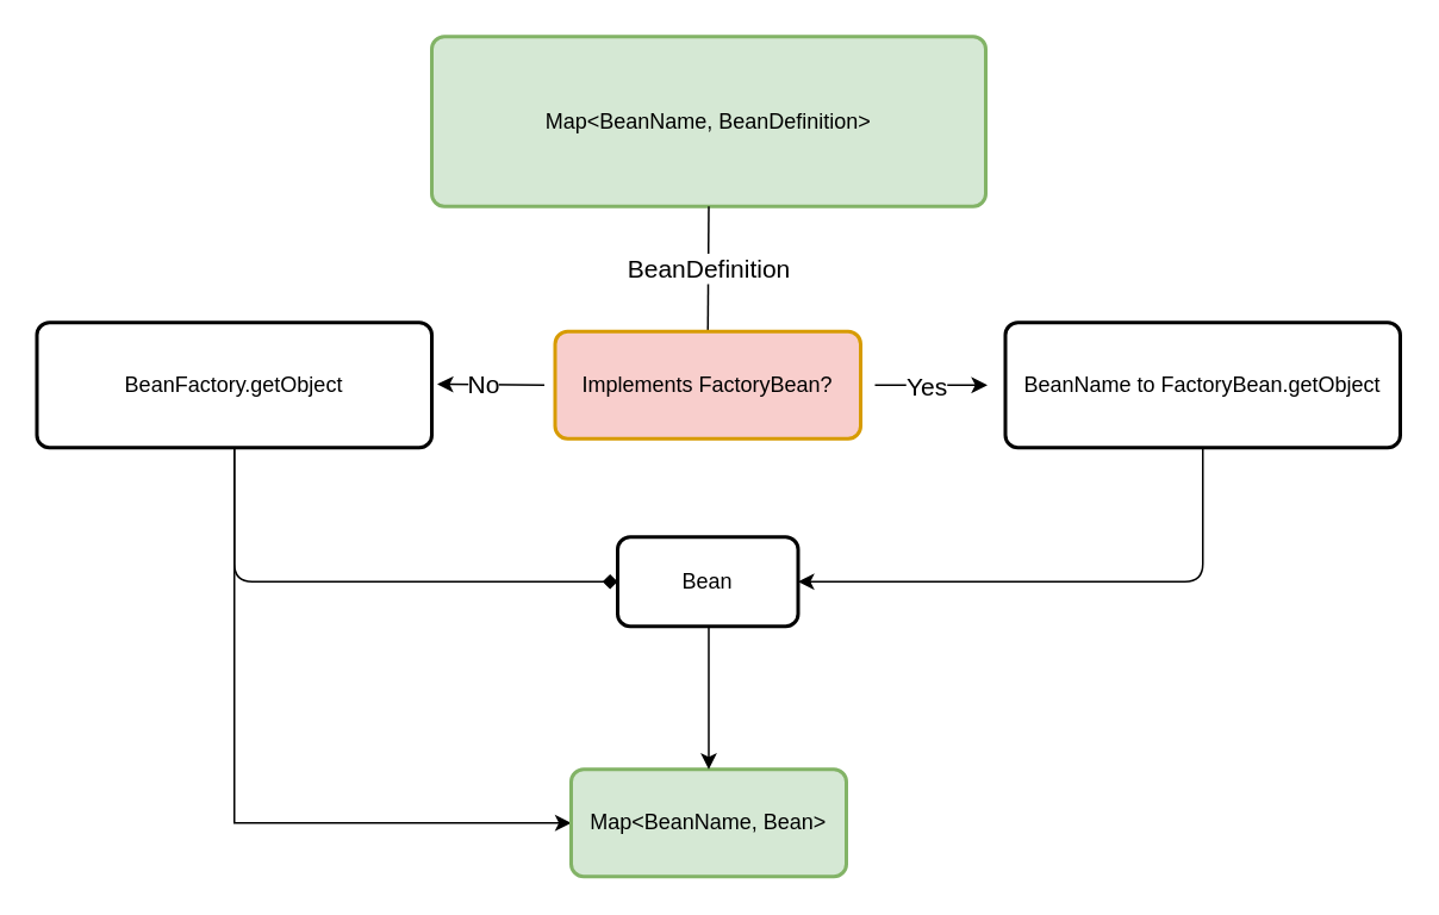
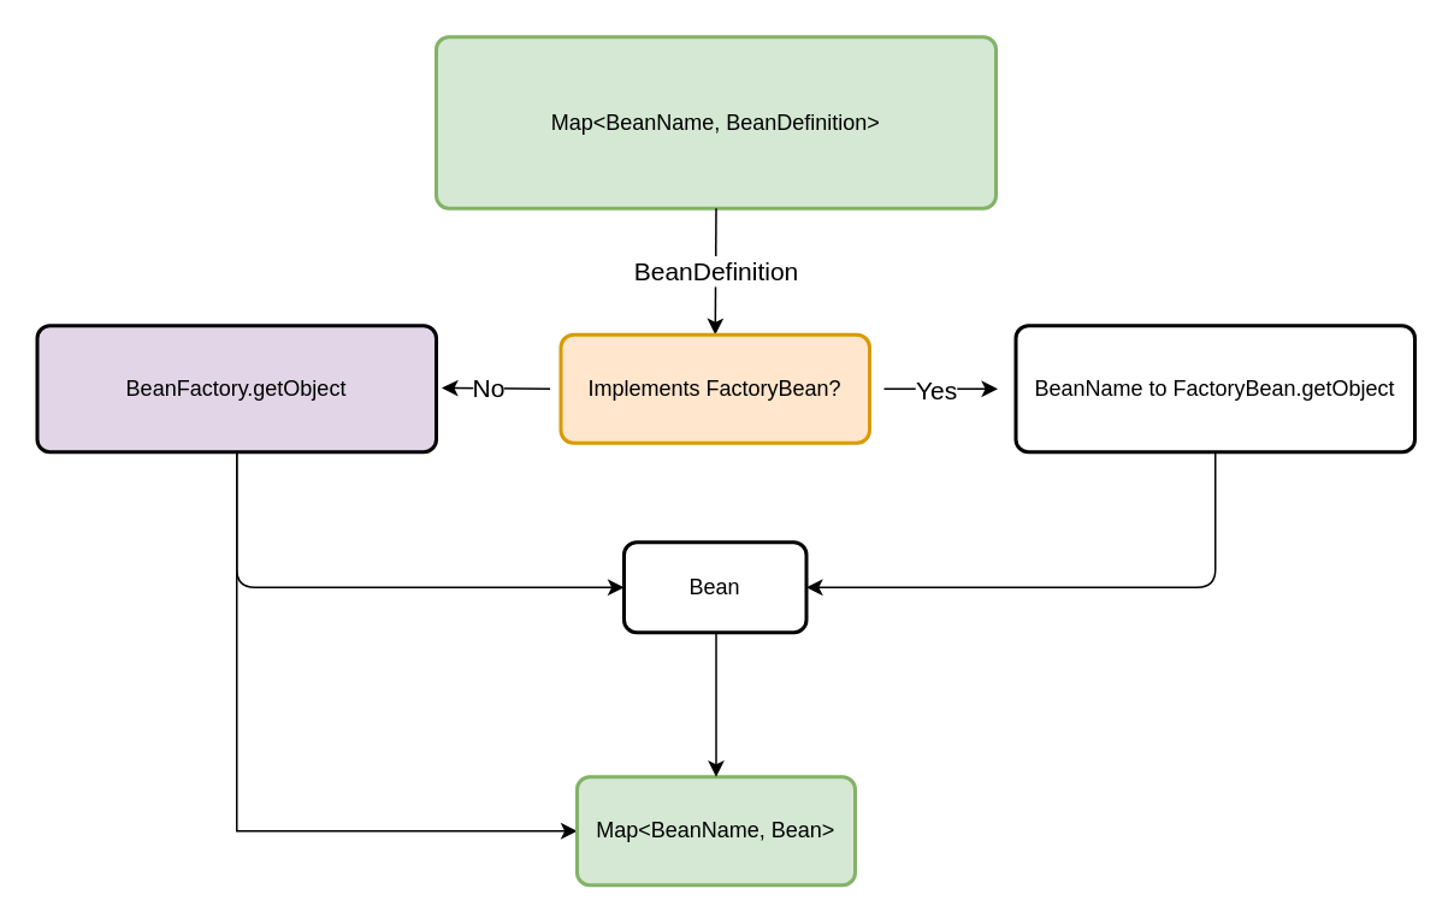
  <mxCell id="0" />
  <mxCell id="1" parent="0" />
  <mxCell id="2" value="Map&amp;lt;BeanName, BeanDefinition&amp;gt;" style="rounded=1;whiteSpace=wrap;html=1;absoluteArcSize=1;arcSize=14;strokeWidth=2;fillColor=#d5e8d4;strokeColor=#82b366;" vertex="1" parent="1"><mxGeometry x="241" y="20" width="310" height="95" as="geometry" /></mxCell>
- <mxCell id="3" value="BeanDefinition" style="endArrow=none;html=1;rounded=0;fontSize=14;entryX=0.5;entryY=0;entryDx=0;entryDy=0;exitX=0.5;exitY=1;exitDx=0;exitDy=0;" edge="1" parent="1" source="2" target="4"><mxGeometry width="50" height="50" relative="1" as="geometry"><mxPoint x="395" y="100" as="sourcePoint" /><mxPoint x="395" y="210" as="targetPoint" /></mxGeometry></mxCell>
- <mxCell id="4" value="Implements FactoryBean?" style="rounded=1;whiteSpace=wrap;html=1;absoluteArcSize=1;arcSize=14;strokeWidth=2;fillColor=#f8cecc;strokeColor=#d79b00;" vertex="1" parent="1"><mxGeometry x="310" y="185" width="171" height="60" as="geometry" /></mxCell>
+ <mxCell id="3" value="BeanDefinition" style="endArrow=classic;html=1;rounded=0;fontSize=14;entryX=0.5;entryY=0;entryDx=0;entryDy=0;exitX=0.5;exitY=1;exitDx=0;exitDy=0;" edge="1" parent="1" source="2" target="4"><mxGeometry width="50" height="50" relative="1" as="geometry"><mxPoint x="395" y="100" as="sourcePoint" /><mxPoint x="395" y="210" as="targetPoint" /></mxGeometry></mxCell>
+ <mxCell id="4" value="Implements FactoryBean?" style="rounded=1;whiteSpace=wrap;html=1;absoluteArcSize=1;arcSize=14;strokeWidth=2;fillColor=#ffe6cc;strokeColor=#d79b00;" vertex="1" parent="1"><mxGeometry x="310" y="185" width="171" height="60" as="geometry" /></mxCell>
  <mxCell id="5" value="BeanName to FactoryBean.getObject" style="rounded=1;whiteSpace=wrap;html=1;absoluteArcSize=1;arcSize=14;strokeWidth=2;" vertex="1" parent="1"><mxGeometry x="562" y="180" width="221" height="70" as="geometry" /></mxCell>
- <mxCell id="6" value="BeanFactory.getObject" style="rounded=1;whiteSpace=wrap;html=1;absoluteArcSize=1;arcSize=14;strokeWidth=2;" vertex="1" parent="1"><mxGeometry x="20" y="180" width="221" height="70" as="geometry" /></mxCell>
+ <mxCell id="6" value="BeanFactory.getObject" style="rounded=1;whiteSpace=wrap;html=1;absoluteArcSize=1;arcSize=14;strokeWidth=2;fillColor=#e1d5e7;" vertex="1" parent="1"><mxGeometry x="20" y="180" width="221" height="70" as="geometry" /></mxCell>
  <mxCell id="7" value="" style="endArrow=classic;html=1;rounded=0;fontSize=14;" edge="1" parent="1"><mxGeometry width="50" height="50" relative="1" as="geometry"><mxPoint x="489" y="215" as="sourcePoint" /><mxPoint x="552" y="215" as="targetPoint" /></mxGeometry></mxCell>
  <mxCell id="8" value="Yes" style="edgeLabel;html=1;align=right;verticalAlign=middle;resizable=0;points=[];fontSize=14;" vertex="1" connectable="0" parent="7"><mxGeometry x="0.3" relative="1" as="geometry"><mxPoint as="offset" /></mxGeometry></mxCell>
  <mxCell id="9" value="" style="endArrow=none;html=1;rounded=0;fontSize=14;startArrow=classic;startFill=1;endFill=0;align=left;" edge="1" parent="1"><mxGeometry width="50" height="50" relative="1" as="geometry"><mxPoint x="244" y="214.5" as="sourcePoint" /><mxPoint x="304" y="215" as="targetPoint" /></mxGeometry></mxCell>
  <mxCell id="10" value="No" style="edgeLabel;html=1;align=center;verticalAlign=middle;resizable=0;points=[];fontSize=14;" vertex="1" connectable="0" parent="9"><mxGeometry x="-0.133" relative="1" as="geometry"><mxPoint as="offset" /></mxGeometry></mxCell>
  <mxCell id="11" value="Bean" style="rounded=1;whiteSpace=wrap;html=1;absoluteArcSize=1;arcSize=14;strokeWidth=2;" vertex="1" parent="1"><mxGeometry x="345" y="300" width="101" height="50" as="geometry" /></mxCell>
- <mxCell id="12" value="" style="endArrow=diamond;html=1;rounded=1;fontSize=14;exitX=0.5;exitY=1;exitDx=0;exitDy=0;edgeStyle=orthogonalEdgeStyle;entryX=0;entryY=0.5;entryDx=0;entryDy=0;" edge="1" parent="1" source="6" target="11"><mxGeometry width="50" height="50" relative="1" as="geometry"><mxPoint x="372" y="325" as="sourcePoint" /><mxPoint x="292" y="365" as="targetPoint" /><Array as="points"><mxPoint x="131" y="325" /></Array></mxGeometry></mxCell>
+ <mxCell id="12" value="" style="endArrow=classic;html=1;rounded=1;fontSize=14;exitX=0.5;exitY=1;exitDx=0;exitDy=0;edgeStyle=orthogonalEdgeStyle;entryX=0;entryY=0.5;entryDx=0;entryDy=0;" edge="1" parent="1" source="6" target="11"><mxGeometry width="50" height="50" relative="1" as="geometry"><mxPoint x="372" y="325" as="sourcePoint" /><mxPoint x="292" y="365" as="targetPoint" /><Array as="points"><mxPoint x="131" y="325" /></Array></mxGeometry></mxCell>
  <mxCell id="13" value="" style="endArrow=classic;html=1;rounded=1;fontSize=14;exitX=0.5;exitY=1;exitDx=0;exitDy=0;edgeStyle=orthogonalEdgeStyle;entryX=1;entryY=0.5;entryDx=0;entryDy=0;" edge="1" parent="1" source="5" target="11"><mxGeometry width="50" height="50" relative="1" as="geometry"><mxPoint x="648" y="250" as="sourcePoint" /><mxPoint x="492" y="365" as="targetPoint" /><Array as="points"><mxPoint x="673" y="325" /></Array></mxGeometry></mxCell>
  <mxCell id="14" value="" style="edgeStyle=orthogonalEdgeStyle;rounded=0;orthogonalLoop=1;jettySize=auto;html=1;fontSize=14;startArrow=classic;startFill=1;endArrow=none;endFill=0;" edge="1" parent="1" source="15" target="6"><mxGeometry relative="1" as="geometry" /></mxCell>
  <mxCell id="15" value="Map&amp;lt;BeanName, Bean&amp;gt;" style="rounded=1;whiteSpace=wrap;html=1;absoluteArcSize=1;arcSize=14;strokeWidth=2;fillColor=#d5e8d4;strokeColor=#82b366;" vertex="1" parent="1"><mxGeometry x="319" y="430" width="154" height="60" as="geometry" /></mxCell>
  <mxCell id="16" value="" style="endArrow=classic;html=1;rounded=0;fontSize=14;" edge="1" parent="1"><mxGeometry width="50" height="50" relative="1" as="geometry"><mxPoint x="396" y="350" as="sourcePoint" /><mxPoint x="396" y="430" as="targetPoint" /></mxGeometry></mxCell>
